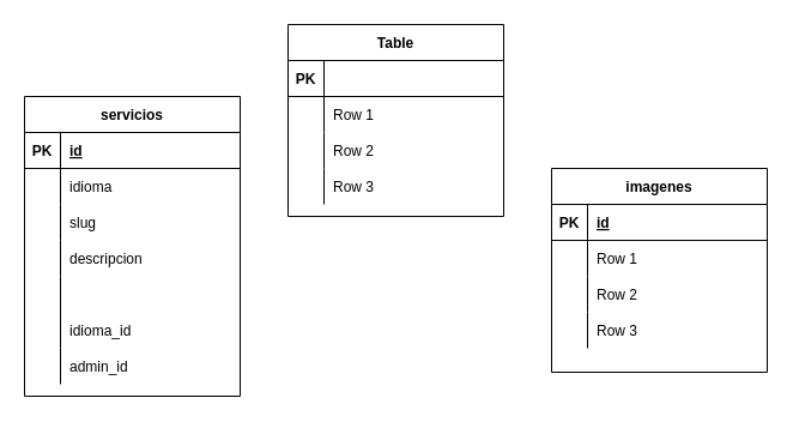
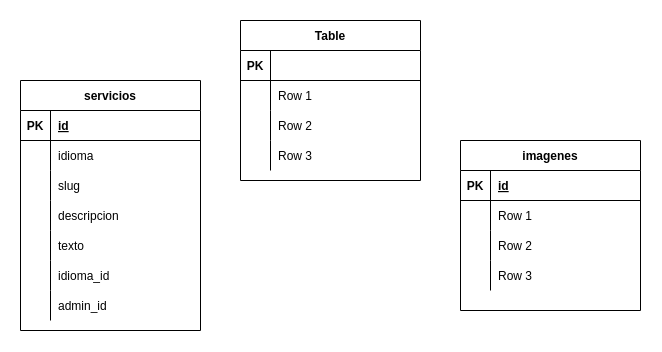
  <mxCell id="0" />
  <mxCell id="1" parent="0" />
  <mxCell id="2" value="servicios" style="shape=table;startSize=30;container=1;collapsible=1;childLayout=tableLayout;fixedRows=1;rowLines=0;fontStyle=1;align=center;resizeLast=1;" vertex="1" parent="1"><mxGeometry x="20" y="80" width="180" height="250" as="geometry" /></mxCell>
  <mxCell id="3" value="" style="shape=partialRectangle;collapsible=0;dropTarget=0;pointerEvents=0;fillColor=none;top=0;left=0;bottom=1;right=0;points=[[0,0.5],[1,0.5]];portConstraint=eastwest;" vertex="1" parent="2"><mxGeometry y="30" width="180" height="30" as="geometry" /></mxCell>
  <mxCell id="4" value="PK" style="shape=partialRectangle;connectable=0;fillColor=none;top=0;left=0;bottom=0;right=0;fontStyle=1;overflow=hidden;" vertex="1" parent="3"><mxGeometry width="30" height="30" as="geometry" /></mxCell>
  <mxCell id="5" value="id" style="shape=partialRectangle;connectable=0;fillColor=none;top=0;left=0;bottom=0;right=0;align=left;spacingLeft=6;fontStyle=5;overflow=hidden;" vertex="1" parent="3"><mxGeometry x="30" width="150" height="30" as="geometry" /></mxCell>
  <mxCell id="6" value="" style="shape=partialRectangle;collapsible=0;dropTarget=0;pointerEvents=0;fillColor=none;top=0;left=0;bottom=0;right=0;points=[[0,0.5],[1,0.5]];portConstraint=eastwest;" vertex="1" parent="2"><mxGeometry y="60" width="180" height="30" as="geometry" /></mxCell>
  <mxCell id="7" value="" style="shape=partialRectangle;connectable=0;fillColor=none;top=0;left=0;bottom=0;right=0;editable=1;overflow=hidden;" vertex="1" parent="6"><mxGeometry width="30" height="30" as="geometry" /></mxCell>
  <mxCell id="8" value="idioma" style="shape=partialRectangle;connectable=0;fillColor=none;top=0;left=0;bottom=0;right=0;align=left;spacingLeft=6;overflow=hidden;" vertex="1" parent="6"><mxGeometry x="30" width="150" height="30" as="geometry" /></mxCell>
  <mxCell id="9" value="" style="shape=partialRectangle;collapsible=0;dropTarget=0;pointerEvents=0;fillColor=none;top=0;left=0;bottom=0;right=0;points=[[0,0.5],[1,0.5]];portConstraint=eastwest;" vertex="1" parent="2"><mxGeometry y="90" width="180" height="30" as="geometry" /></mxCell>
  <mxCell id="10" value="" style="shape=partialRectangle;connectable=0;fillColor=none;top=0;left=0;bottom=0;right=0;editable=1;overflow=hidden;" vertex="1" parent="9"><mxGeometry width="30" height="30" as="geometry" /></mxCell>
  <mxCell id="11" value="slug" style="shape=partialRectangle;connectable=0;fillColor=none;top=0;left=0;bottom=0;right=0;align=left;spacingLeft=6;overflow=hidden;" vertex="1" parent="9"><mxGeometry x="30" width="150" height="30" as="geometry" /></mxCell>
  <mxCell id="12" value="" style="shape=partialRectangle;collapsible=0;dropTarget=0;pointerEvents=0;fillColor=none;top=0;left=0;bottom=0;right=0;points=[[0,0.5],[1,0.5]];portConstraint=eastwest;" vertex="1" parent="2"><mxGeometry y="120" width="180" height="30" as="geometry" /></mxCell>
  <mxCell id="13" value="" style="shape=partialRectangle;connectable=0;fillColor=none;top=0;left=0;bottom=0;right=0;editable=1;overflow=hidden;" vertex="1" parent="12"><mxGeometry width="30" height="30" as="geometry" /></mxCell>
  <mxCell id="14" value="descripcion" style="shape=partialRectangle;connectable=0;fillColor=none;top=0;left=0;bottom=0;right=0;align=left;spacingLeft=6;overflow=hidden;" vertex="1" parent="12"><mxGeometry x="30" width="150" height="30" as="geometry" /></mxCell>
  <mxCell id="15" value="" style="shape=partialRectangle;collapsible=0;dropTarget=0;pointerEvents=0;fillColor=none;top=0;left=0;bottom=0;right=0;points=[[0,0.5],[1,0.5]];portConstraint=eastwest;" vertex="1" parent="2"><mxGeometry y="150" width="180" height="30" as="geometry" /></mxCell>
  <mxCell id="16" value="" style="shape=partialRectangle;connectable=0;fillColor=none;top=0;left=0;bottom=0;right=0;editable=1;overflow=hidden;" vertex="1" parent="15"><mxGeometry width="30" height="30" as="geometry" /></mxCell>
+ <mxCell id="17" value="texto" style="shape=partialRectangle;connectable=0;fillColor=none;top=0;left=0;bottom=0;right=0;align=left;spacingLeft=6;overflow=hidden;" vertex="1" parent="15"><mxGeometry x="30" width="150" height="30" as="geometry" /></mxCell>
  <mxCell id="18" value="" style="shape=partialRectangle;collapsible=0;dropTarget=0;pointerEvents=0;fillColor=none;top=0;left=0;bottom=0;right=0;points=[[0,0.5],[1,0.5]];portConstraint=eastwest;" vertex="1" parent="2"><mxGeometry y="180" width="180" height="30" as="geometry" /></mxCell>
  <mxCell id="19" value="" style="shape=partialRectangle;connectable=0;fillColor=none;top=0;left=0;bottom=0;right=0;editable=1;overflow=hidden;" vertex="1" parent="18"><mxGeometry width="30" height="30" as="geometry" /></mxCell>
  <mxCell id="20" value="idioma_id" style="shape=partialRectangle;connectable=0;fillColor=none;top=0;left=0;bottom=0;right=0;align=left;spacingLeft=6;overflow=hidden;" vertex="1" parent="18"><mxGeometry x="30" width="150" height="30" as="geometry" /></mxCell>
  <mxCell id="21" value="" style="shape=partialRectangle;collapsible=0;dropTarget=0;pointerEvents=0;fillColor=none;top=0;left=0;bottom=0;right=0;points=[[0,0.5],[1,0.5]];portConstraint=eastwest;" vertex="1" parent="2"><mxGeometry y="210" width="180" height="30" as="geometry" /></mxCell>
  <mxCell id="22" value="" style="shape=partialRectangle;connectable=0;fillColor=none;top=0;left=0;bottom=0;right=0;editable=1;overflow=hidden;" vertex="1" parent="21"><mxGeometry width="30" height="30" as="geometry" /></mxCell>
  <mxCell id="23" value="admin_id" style="shape=partialRectangle;connectable=0;fillColor=none;top=0;left=0;bottom=0;right=0;align=left;spacingLeft=6;overflow=hidden;" vertex="1" parent="21"><mxGeometry x="30" width="150" height="30" as="geometry" /></mxCell>
  <mxCell id="24" value="Table" style="shape=table;startSize=30;container=1;collapsible=1;childLayout=tableLayout;fixedRows=1;rowLines=0;fontStyle=1;align=center;resizeLast=1;" vertex="1" parent="1"><mxGeometry x="240" y="20" width="180" height="160" as="geometry" /></mxCell>
  <mxCell id="25" value="" style="shape=partialRectangle;collapsible=0;dropTarget=0;pointerEvents=0;fillColor=none;top=0;left=0;bottom=1;right=0;points=[[0,0.5],[1,0.5]];portConstraint=eastwest;" vertex="1" parent="24"><mxGeometry y="30" width="180" height="30" as="geometry" /></mxCell>
  <mxCell id="26" value="PK" style="shape=partialRectangle;connectable=0;fillColor=none;top=0;left=0;bottom=0;right=0;fontStyle=1;overflow=hidden;" vertex="1" parent="25"><mxGeometry width="30" height="30" as="geometry" /></mxCell>
  <mxCell id="27" value="" style="shape=partialRectangle;collapsible=0;dropTarget=0;pointerEvents=0;fillColor=none;top=0;left=0;bottom=0;right=0;points=[[0,0.5],[1,0.5]];portConstraint=eastwest;" vertex="1" parent="24"><mxGeometry y="60" width="180" height="30" as="geometry" /></mxCell>
  <mxCell id="28" value="" style="shape=partialRectangle;connectable=0;fillColor=none;top=0;left=0;bottom=0;right=0;editable=1;overflow=hidden;" vertex="1" parent="27"><mxGeometry width="30" height="30" as="geometry" /></mxCell>
  <mxCell id="29" value="Row 1" style="shape=partialRectangle;connectable=0;fillColor=none;top=0;left=0;bottom=0;right=0;align=left;spacingLeft=6;overflow=hidden;" vertex="1" parent="27"><mxGeometry x="30" width="150" height="30" as="geometry" /></mxCell>
  <mxCell id="30" value="" style="shape=partialRectangle;collapsible=0;dropTarget=0;pointerEvents=0;fillColor=none;top=0;left=0;bottom=0;right=0;points=[[0,0.5],[1,0.5]];portConstraint=eastwest;" vertex="1" parent="24"><mxGeometry y="90" width="180" height="30" as="geometry" /></mxCell>
  <mxCell id="31" value="" style="shape=partialRectangle;connectable=0;fillColor=none;top=0;left=0;bottom=0;right=0;editable=1;overflow=hidden;" vertex="1" parent="30"><mxGeometry width="30" height="30" as="geometry" /></mxCell>
  <mxCell id="32" value="Row 2" style="shape=partialRectangle;connectable=0;fillColor=none;top=0;left=0;bottom=0;right=0;align=left;spacingLeft=6;overflow=hidden;" vertex="1" parent="30"><mxGeometry x="30" width="150" height="30" as="geometry" /></mxCell>
  <mxCell id="33" value="" style="shape=partialRectangle;collapsible=0;dropTarget=0;pointerEvents=0;fillColor=none;top=0;left=0;bottom=0;right=0;points=[[0,0.5],[1,0.5]];portConstraint=eastwest;" vertex="1" parent="24"><mxGeometry y="120" width="180" height="30" as="geometry" /></mxCell>
  <mxCell id="34" value="" style="shape=partialRectangle;connectable=0;fillColor=none;top=0;left=0;bottom=0;right=0;editable=1;overflow=hidden;" vertex="1" parent="33"><mxGeometry width="30" height="30" as="geometry" /></mxCell>
  <mxCell id="35" value="Row 3" style="shape=partialRectangle;connectable=0;fillColor=none;top=0;left=0;bottom=0;right=0;align=left;spacingLeft=6;overflow=hidden;" vertex="1" parent="33"><mxGeometry x="30" width="150" height="30" as="geometry" /></mxCell>
  <mxCell id="36" value="imagenes" style="shape=table;startSize=30;container=1;collapsible=1;childLayout=tableLayout;fixedRows=1;rowLines=0;fontStyle=1;align=center;resizeLast=1;" vertex="1" parent="1"><mxGeometry x="460" y="140" width="180" height="170" as="geometry" /></mxCell>
  <mxCell id="37" value="" style="shape=partialRectangle;collapsible=0;dropTarget=0;pointerEvents=0;fillColor=none;top=0;left=0;bottom=1;right=0;points=[[0,0.5],[1,0.5]];portConstraint=eastwest;" vertex="1" parent="36"><mxGeometry y="30" width="180" height="30" as="geometry" /></mxCell>
  <mxCell id="38" value="PK" style="shape=partialRectangle;connectable=0;fillColor=none;top=0;left=0;bottom=0;right=0;fontStyle=1;overflow=hidden;" vertex="1" parent="37"><mxGeometry width="30" height="30" as="geometry" /></mxCell>
  <mxCell id="39" value="id" style="shape=partialRectangle;connectable=0;fillColor=none;top=0;left=0;bottom=0;right=0;align=left;spacingLeft=6;fontStyle=5;overflow=hidden;" vertex="1" parent="37"><mxGeometry x="30" width="150" height="30" as="geometry" /></mxCell>
  <mxCell id="40" value="" style="shape=partialRectangle;collapsible=0;dropTarget=0;pointerEvents=0;fillColor=none;top=0;left=0;bottom=0;right=0;points=[[0,0.5],[1,0.5]];portConstraint=eastwest;" vertex="1" parent="36"><mxGeometry y="60" width="180" height="30" as="geometry" /></mxCell>
  <mxCell id="41" value="" style="shape=partialRectangle;connectable=0;fillColor=none;top=0;left=0;bottom=0;right=0;editable=1;overflow=hidden;" vertex="1" parent="40"><mxGeometry width="30" height="30" as="geometry" /></mxCell>
  <mxCell id="42" value="Row 1" style="shape=partialRectangle;connectable=0;fillColor=none;top=0;left=0;bottom=0;right=0;align=left;spacingLeft=6;overflow=hidden;" vertex="1" parent="40"><mxGeometry x="30" width="150" height="30" as="geometry" /></mxCell>
  <mxCell id="43" value="" style="shape=partialRectangle;collapsible=0;dropTarget=0;pointerEvents=0;fillColor=none;top=0;left=0;bottom=0;right=0;points=[[0,0.5],[1,0.5]];portConstraint=eastwest;" vertex="1" parent="36"><mxGeometry y="90" width="180" height="30" as="geometry" /></mxCell>
  <mxCell id="44" value="" style="shape=partialRectangle;connectable=0;fillColor=none;top=0;left=0;bottom=0;right=0;editable=1;overflow=hidden;" vertex="1" parent="43"><mxGeometry width="30" height="30" as="geometry" /></mxCell>
  <mxCell id="45" value="Row 2" style="shape=partialRectangle;connectable=0;fillColor=none;top=0;left=0;bottom=0;right=0;align=left;spacingLeft=6;overflow=hidden;" vertex="1" parent="43"><mxGeometry x="30" width="150" height="30" as="geometry" /></mxCell>
  <mxCell id="46" value="" style="shape=partialRectangle;collapsible=0;dropTarget=0;pointerEvents=0;fillColor=none;top=0;left=0;bottom=0;right=0;points=[[0,0.5],[1,0.5]];portConstraint=eastwest;" vertex="1" parent="36"><mxGeometry y="120" width="180" height="30" as="geometry" /></mxCell>
  <mxCell id="47" value="" style="shape=partialRectangle;connectable=0;fillColor=none;top=0;left=0;bottom=0;right=0;editable=1;overflow=hidden;" vertex="1" parent="46"><mxGeometry width="30" height="30" as="geometry" /></mxCell>
  <mxCell id="48" value="Row 3" style="shape=partialRectangle;connectable=0;fillColor=none;top=0;left=0;bottom=0;right=0;align=left;spacingLeft=6;overflow=hidden;" vertex="1" parent="46"><mxGeometry x="30" width="150" height="30" as="geometry" /></mxCell>
